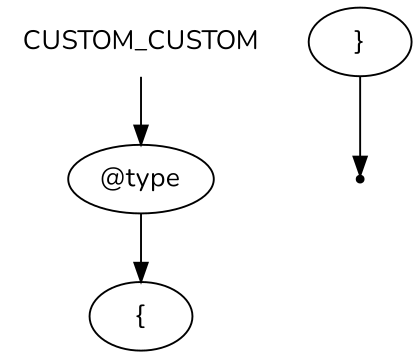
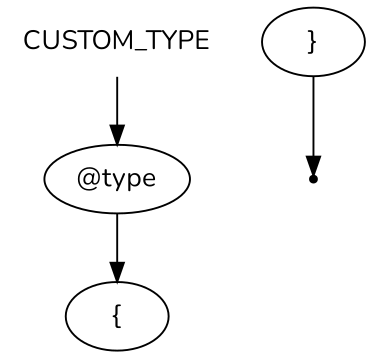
  digraph {
    fontname=Nunito
    node [fontname=Nunito shape=oval]
    edge [fontname=Nunito]
-   n1 [label=CUSTOM_CUSTOM shape=plaintext]
+   n1 [label=CUSTOM_TYPE shape=plaintext]
    n2 [label="@type"]
    n3 [label="{"]
    n4 [label="}"]
    end [shape=point]
    n1 -> n2
    n2 -> n3
    n4 -> end
  }
